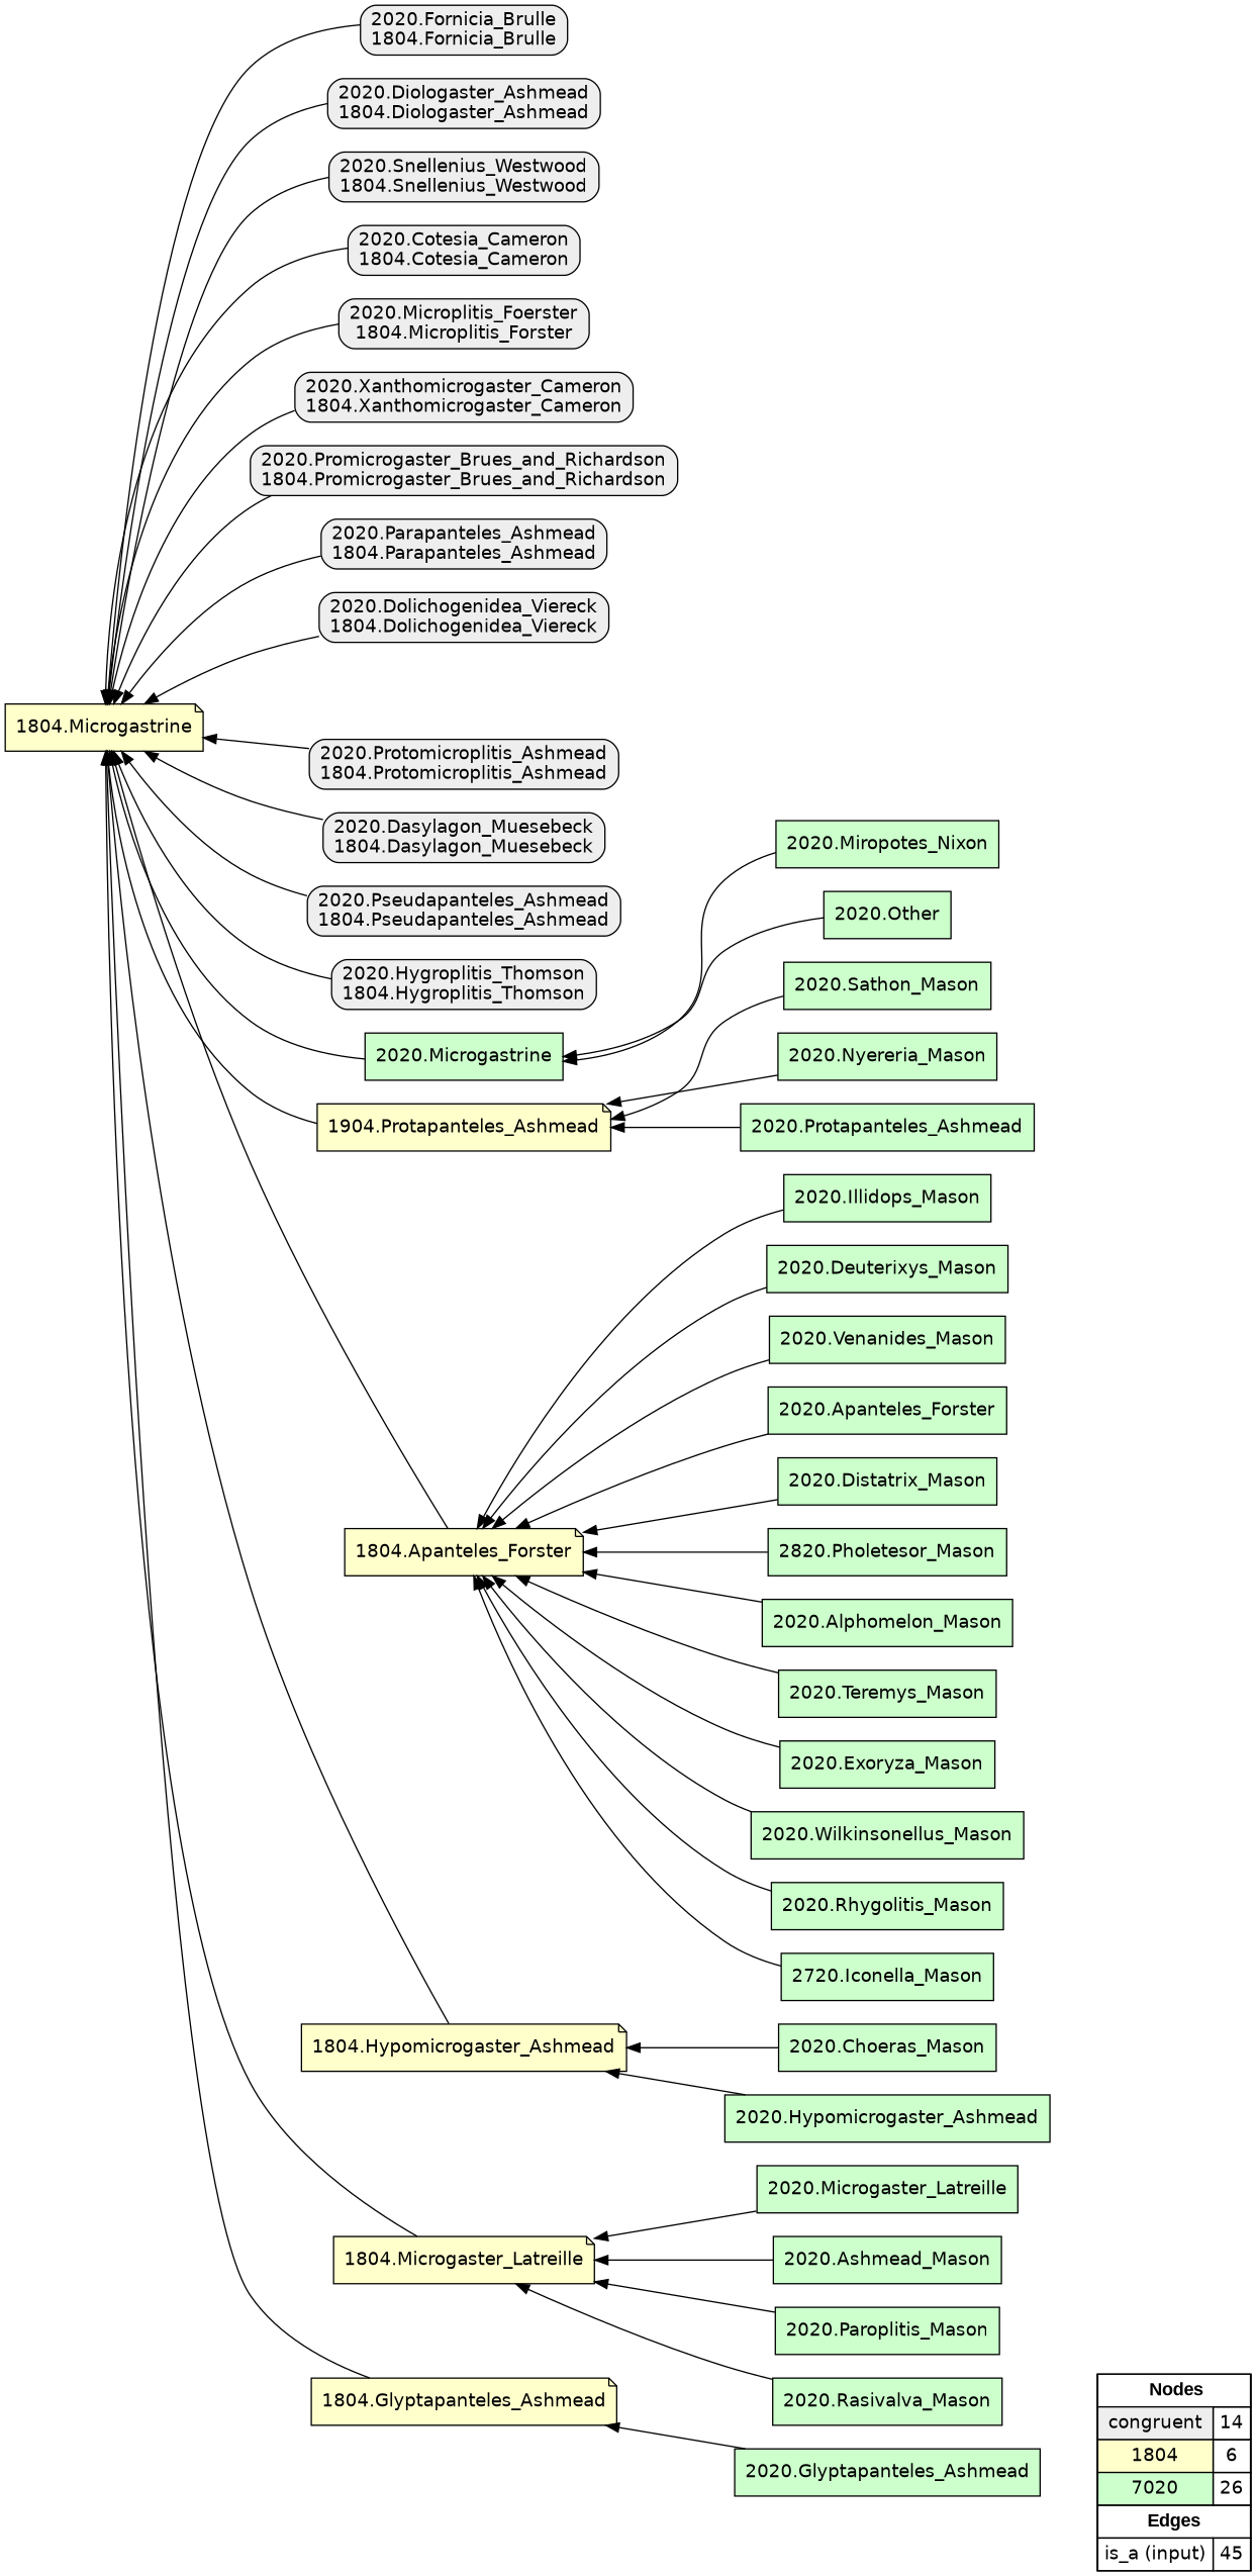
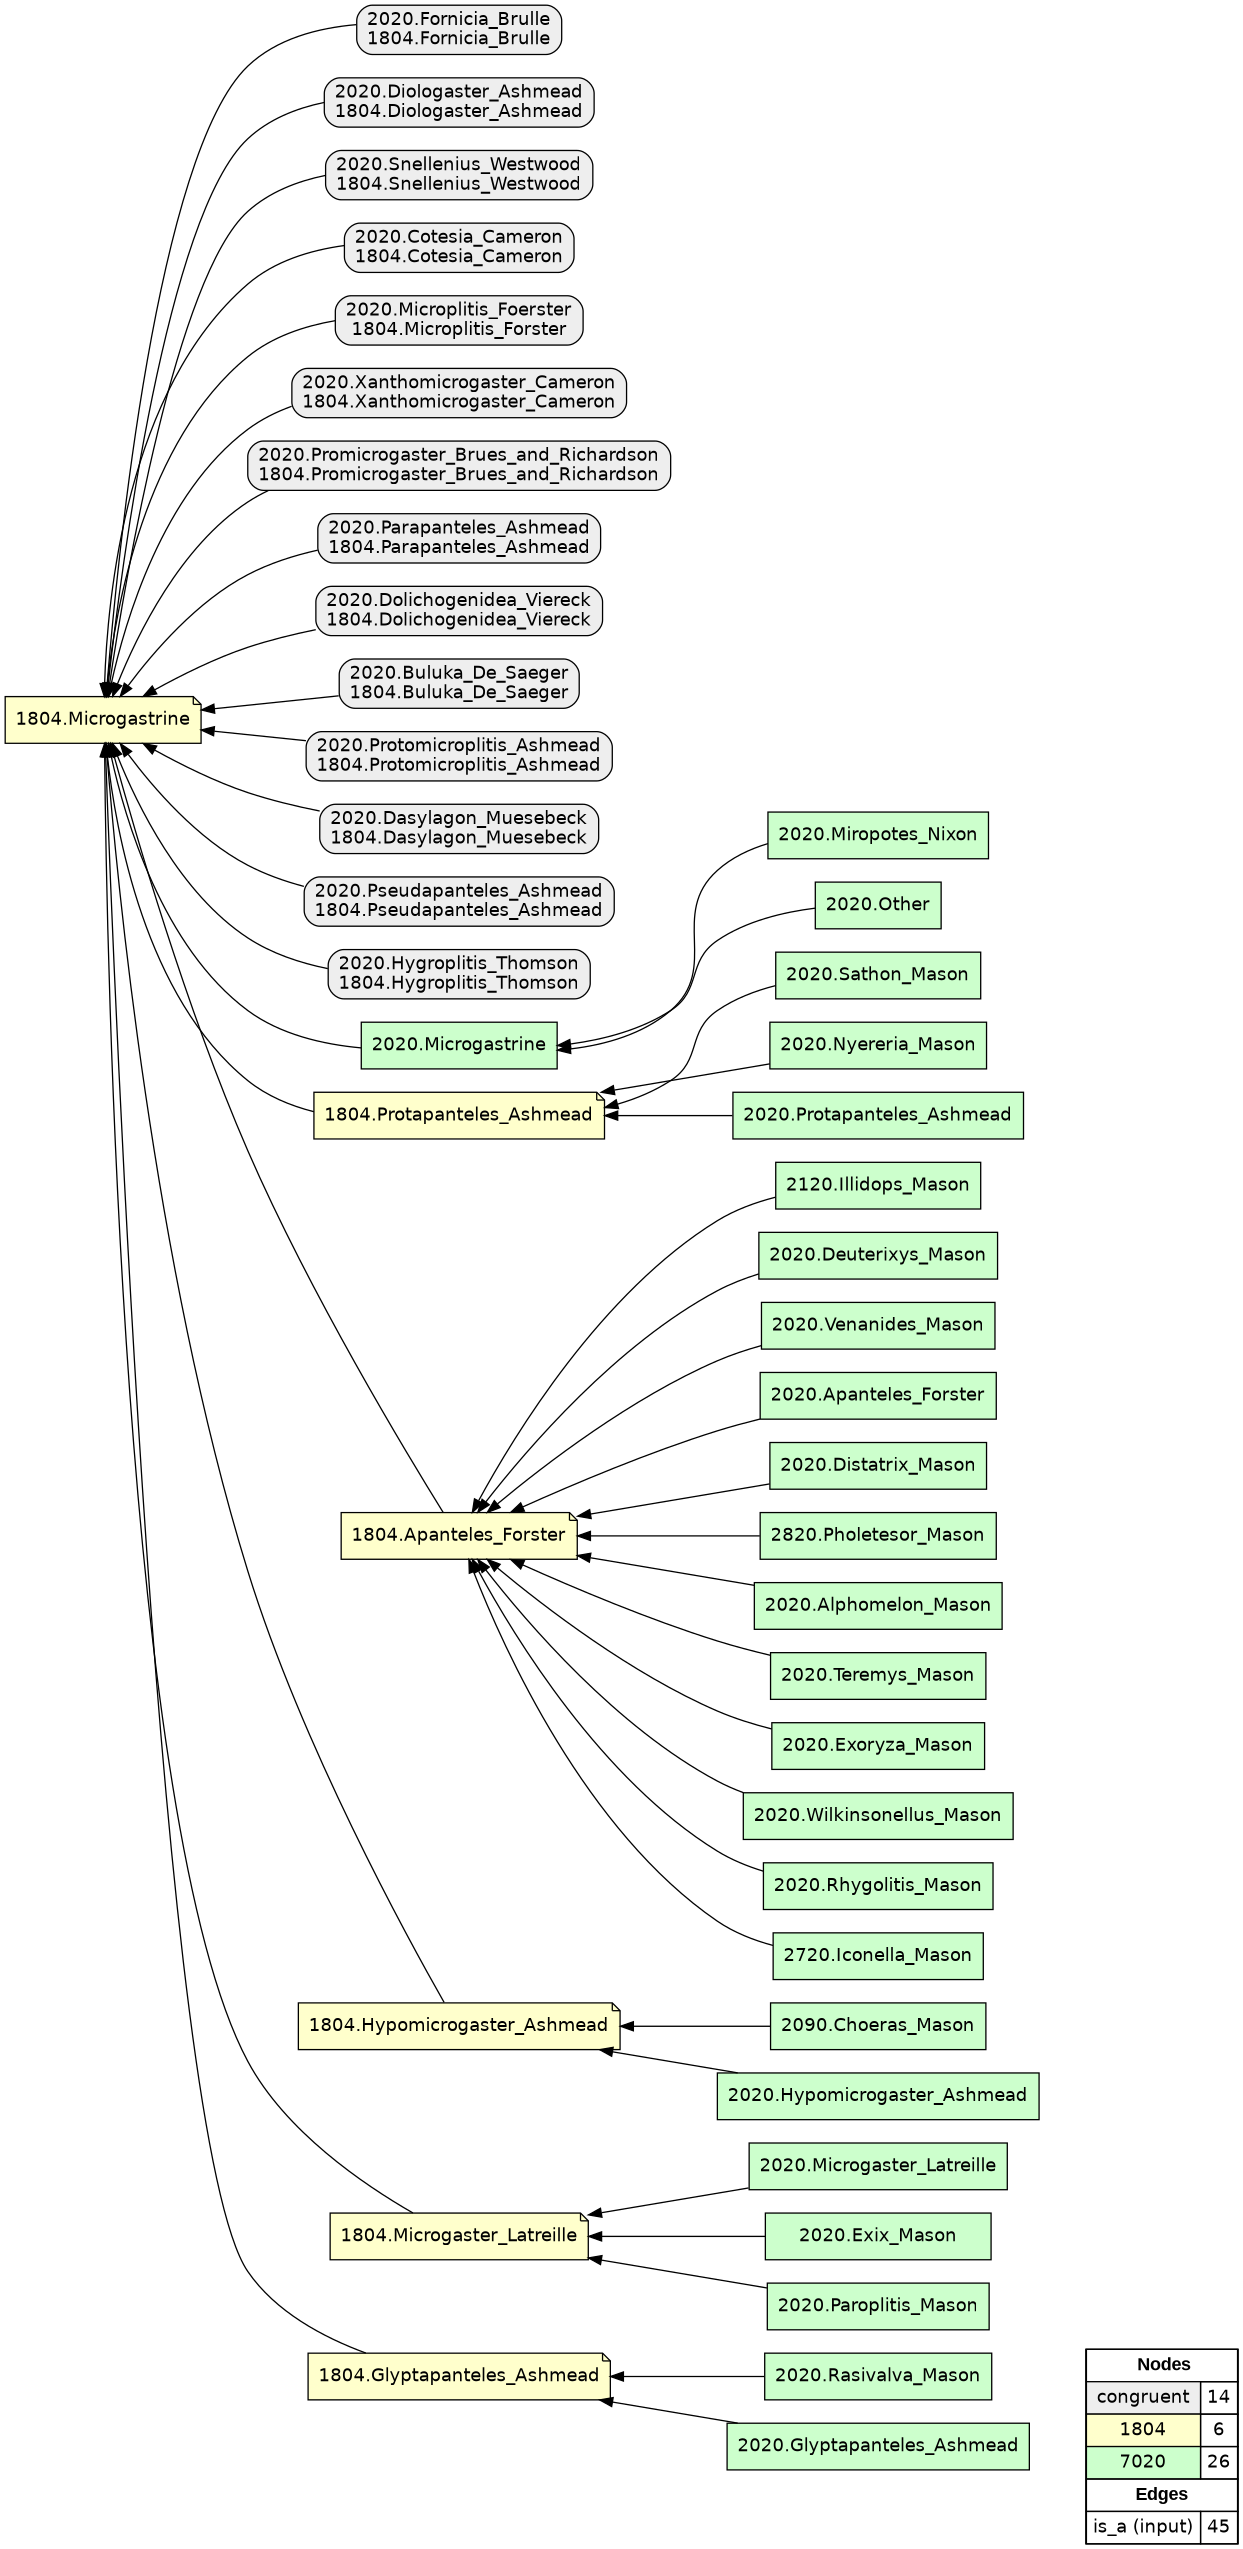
  digraph {
    rankdir=RL
    node [fillcolor="#CCFFCC" fontname=helvetica shape=box style=filled]
    edge [arrowhead=normal color="#000000" constraint=true penwidth=1 style=solid]
    n1 [fillcolor=white label=<   <TABLE BORDER="0" CELLBORDER="1" CELLSPACING="0" CELLPADDING="4">  <TR> <TD COLSPAN="2"><font face="Arial Black"> Nodes</font></TD> </TR>  <TR>   <TD bgcolor="#EEEEEE" fontname="helvetica">congruent</TD>   <TD>14</TD>   </TR>  <TR>   <TD bgcolor="#FFFFCC" fontname="helvetica">1804</TD>   <TD>6</TD>   </TR>  <TR>   <TD bgcolor="#CCFFCC" fontname="helvetica">7020</TD>   <TD>26</TD>   </TR>  <TR> <TD COLSPAN="2"><font face = "Arial Black"> Edges </font></TD> </TR>  <TR>   <TD><font color ="#000000">is_a (input)</font></TD><TD>45</TD> </TR> </TABLE>   > margin=0]
    "2020.Fornicia_Brulle\n1804.Fornicia_Brulle" [fillcolor="#EEEEEE" style="filled,rounded"]
    "1804.Microgastrine" [fillcolor="#FFFFCC" shape=note]
    "2020.Diologaster_Ashmead\n1804.Diologaster_Ashmead" [fillcolor="#EEEEEE" style="filled,rounded"]
    "2020.Snellenius_Westwood\n1804.Snellenius_Westwood" [fillcolor="#EEEEEE" style="filled,rounded"]
    "2020.Cotesia_Cameron\n1804.Cotesia_Cameron" [fillcolor="#EEEEEE" style="filled,rounded"]
    "2020.Microplitis_Foerster\n1804.Microplitis_Forster" [fillcolor="#EEEEEE" style="filled,rounded"]
    "2020.Xanthomicrogaster_Cameron\n1804.Xanthomicrogaster_Cameron" [fillcolor="#EEEEEE" style="filled,rounded"]
    "2020.Promicrogaster_Brues_and_Richardson\n1804.Promicrogaster_Brues_and_Richardson" [fillcolor="#EEEEEE" style="filled,rounded"]
    "2020.Parapanteles_Ashmead\n1804.Parapanteles_Ashmead" [fillcolor="#EEEEEE" style="filled,rounded"]
    "2020.Dolichogenidea_Viereck\n1804.Dolichogenidea_Viereck" [fillcolor="#EEEEEE" style="filled,rounded"]
+   "2020.Buluka_De_Saeger\n1804.Buluka_De_Saeger" [fillcolor="#EEEEEE" style="filled,rounded"]
    "2020.Protomicroplitis_Ashmead\n1804.Protomicroplitis_Ashmead" [fillcolor="#EEEEEE" style="filled,rounded"]
    "2020.Dasylagon_Muesebeck\n1804.Dasylagon_Muesebeck" [fillcolor="#EEEEEE" style="filled,rounded"]
    "2020.Pseudapanteles_Ashmead\n1804.Pseudapanteles_Ashmead" [fillcolor="#EEEEEE" style="filled,rounded"]
    "2020.Hygroplitis_Thomson\n1804.Hygroplitis_Thomson" [fillcolor="#EEEEEE" style="filled,rounded"]
    "2020.Microgastrine"
-   "1804.Protapanteles_Ashmead" [fillcolor="#FFFFCC" shape=note label="1904.Protapanteles_Ashmead"]
+   "1804.Protapanteles_Ashmead" [fillcolor="#FFFFCC" shape=note]
    "1804.Apanteles_Forster" [fillcolor="#FFFFCC" shape=note]
    "1804.Hypomicrogaster_Ashmead" [fillcolor="#FFFFCC" shape=note]
    "1804.Microgaster_Latreille" [fillcolor="#FFFFCC" shape=note]
    "1804.Glyptapanteles_Ashmead" [fillcolor="#FFFFCC" shape=note]
    "2020.Microgaster_Latreille"
-   "2020.Illidops_Mason"
+   "2020.Illidops_Mason" [label="2120.Illidops_Mason"]
    "2020.Glyptapanteles_Ashmead"
    "2020.Rasivalva_Mason"
-   "2020.Choeras_Mason"
+   "2020.Choeras_Mason" [label="2090.Choeras_Mason"]
    "2020.Sathon_Mason"
    "2020.Deuterixys_Mason"
    "2020.Miropotes_Nixon"
    "2020.Venanides_Mason"
    "2020.Other"
    "2020.Apanteles_Forster"
    "2020.Distatrix_Mason"
    "2020.Hypomicrogaster_Ashmead"
-   "2020.Exix_Mason" [label="2020.Ashmead_Mason"]
+   "2020.Exix_Mason"
    n37 [label="2820.Pholetesor_Mason"]
    "2020.Alphomelon_Mason"
    "2020.Teremys_Mason"
    "2020.Exoryza_Mason"
    "2020.Paroplitis_Mason"
    "2020.Nyereria_Mason"
    "2020.Wilkinsonellus_Mason"
    "2020.Rhygolitis_Mason"
    "2020.Protapanteles_Ashmead"
    n46 [label="2720.Iconella_Mason"]
    subgraph sub_1 {
      rank=source
      n1
    }
    "2020.Fornicia_Brulle\n1804.Fornicia_Brulle" -> "1804.Microgastrine"
    "2020.Diologaster_Ashmead\n1804.Diologaster_Ashmead" -> "1804.Microgastrine"
    "2020.Snellenius_Westwood\n1804.Snellenius_Westwood" -> "1804.Microgastrine"
    "2020.Cotesia_Cameron\n1804.Cotesia_Cameron" -> "1804.Microgastrine"
    "2020.Microplitis_Foerster\n1804.Microplitis_Forster" -> "1804.Microgastrine"
    "2020.Xanthomicrogaster_Cameron\n1804.Xanthomicrogaster_Cameron" -> "1804.Microgastrine"
    "2020.Promicrogaster_Brues_and_Richardson\n1804.Promicrogaster_Brues_and_Richardson" -> "1804.Microgastrine"
    "2020.Parapanteles_Ashmead\n1804.Parapanteles_Ashmead" -> "1804.Microgastrine"
    "2020.Dolichogenidea_Viereck\n1804.Dolichogenidea_Viereck" -> "1804.Microgastrine"
+   "2020.Buluka_De_Saeger\n1804.Buluka_De_Saeger" -> "1804.Microgastrine"
    "2020.Protomicroplitis_Ashmead\n1804.Protomicroplitis_Ashmead" -> "1804.Microgastrine"
    "2020.Dasylagon_Muesebeck\n1804.Dasylagon_Muesebeck" -> "1804.Microgastrine"
    "2020.Pseudapanteles_Ashmead\n1804.Pseudapanteles_Ashmead" -> "1804.Microgastrine"
    "2020.Hygroplitis_Thomson\n1804.Hygroplitis_Thomson" -> "1804.Microgastrine"
    "2020.Microgastrine" -> "1804.Microgastrine"
    "1804.Protapanteles_Ashmead" -> "1804.Microgastrine"
    "1804.Apanteles_Forster" -> "1804.Microgastrine"
    "1804.Hypomicrogaster_Ashmead" -> "1804.Microgastrine"
    "1804.Microgaster_Latreille" -> "1804.Microgastrine"
    "1804.Glyptapanteles_Ashmead" -> "1804.Microgastrine"
    "2020.Microgaster_Latreille" -> "1804.Microgaster_Latreille"
    "2020.Illidops_Mason" -> "1804.Apanteles_Forster"
    "2020.Glyptapanteles_Ashmead" -> "1804.Glyptapanteles_Ashmead"
-   "2020.Rasivalva_Mason" -> "1804.Microgaster_Latreille"
+   "2020.Rasivalva_Mason" -> "1804.Glyptapanteles_Ashmead"
    "2020.Choeras_Mason" -> "1804.Hypomicrogaster_Ashmead"
    "2020.Sathon_Mason" -> "1804.Protapanteles_Ashmead"
    "2020.Deuterixys_Mason" -> "1804.Apanteles_Forster"
    "2020.Miropotes_Nixon" -> "2020.Microgastrine"
    "2020.Venanides_Mason" -> "1804.Apanteles_Forster"
    "2020.Other" -> "2020.Microgastrine"
    "2020.Apanteles_Forster" -> "1804.Apanteles_Forster"
    "2020.Distatrix_Mason" -> "1804.Apanteles_Forster"
    "2020.Hypomicrogaster_Ashmead" -> "1804.Hypomicrogaster_Ashmead"
    "2020.Exix_Mason" -> "1804.Microgaster_Latreille"
    n37 -> "1804.Apanteles_Forster"
    "2020.Alphomelon_Mason" -> "1804.Apanteles_Forster"
    "2020.Teremys_Mason" -> "1804.Apanteles_Forster"
    "2020.Exoryza_Mason" -> "1804.Apanteles_Forster"
    "2020.Paroplitis_Mason" -> "1804.Microgaster_Latreille"
    "2020.Nyereria_Mason" -> "1804.Protapanteles_Ashmead"
    "2020.Wilkinsonellus_Mason" -> "1804.Apanteles_Forster"
    "2020.Rhygolitis_Mason" -> "1804.Apanteles_Forster"
    "2020.Protapanteles_Ashmead" -> "1804.Protapanteles_Ashmead"
    n46 -> "1804.Apanteles_Forster"
  }
